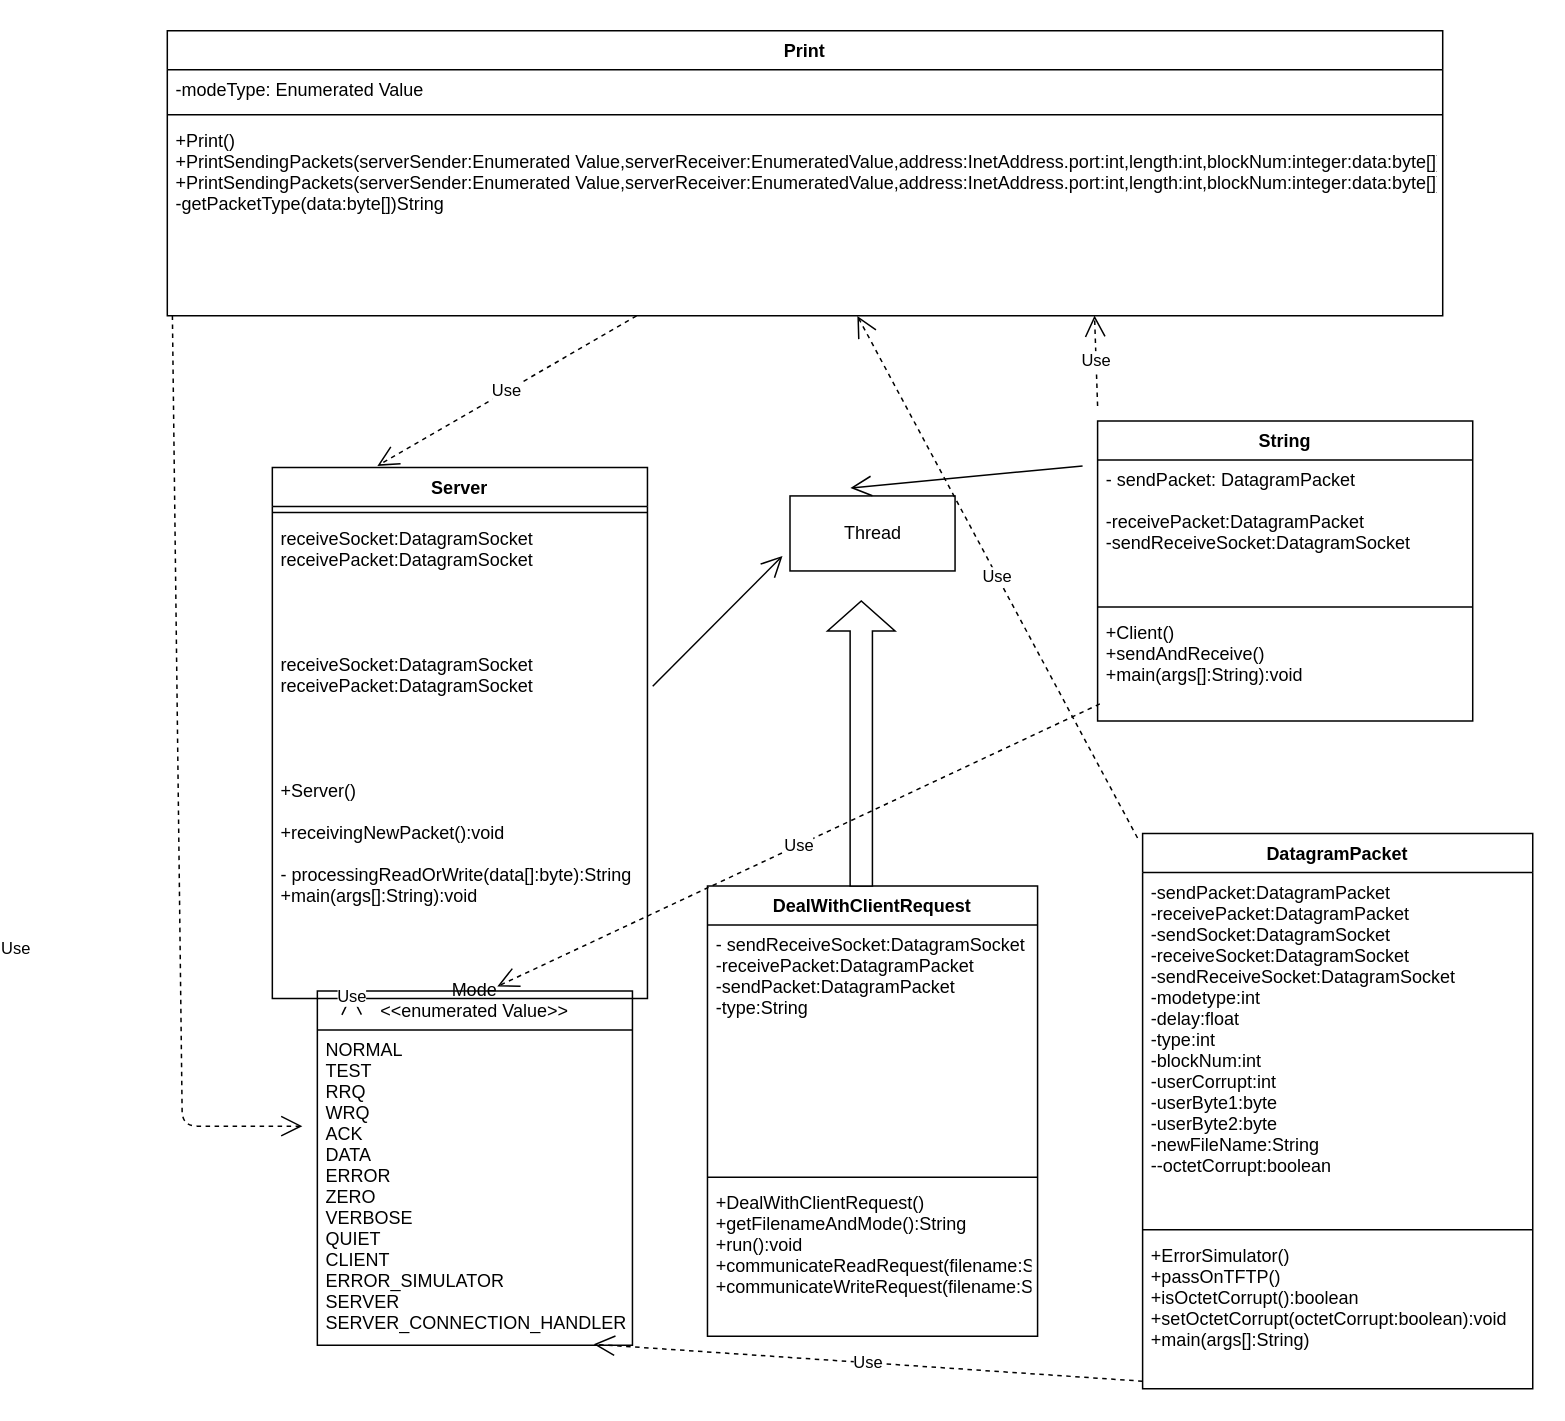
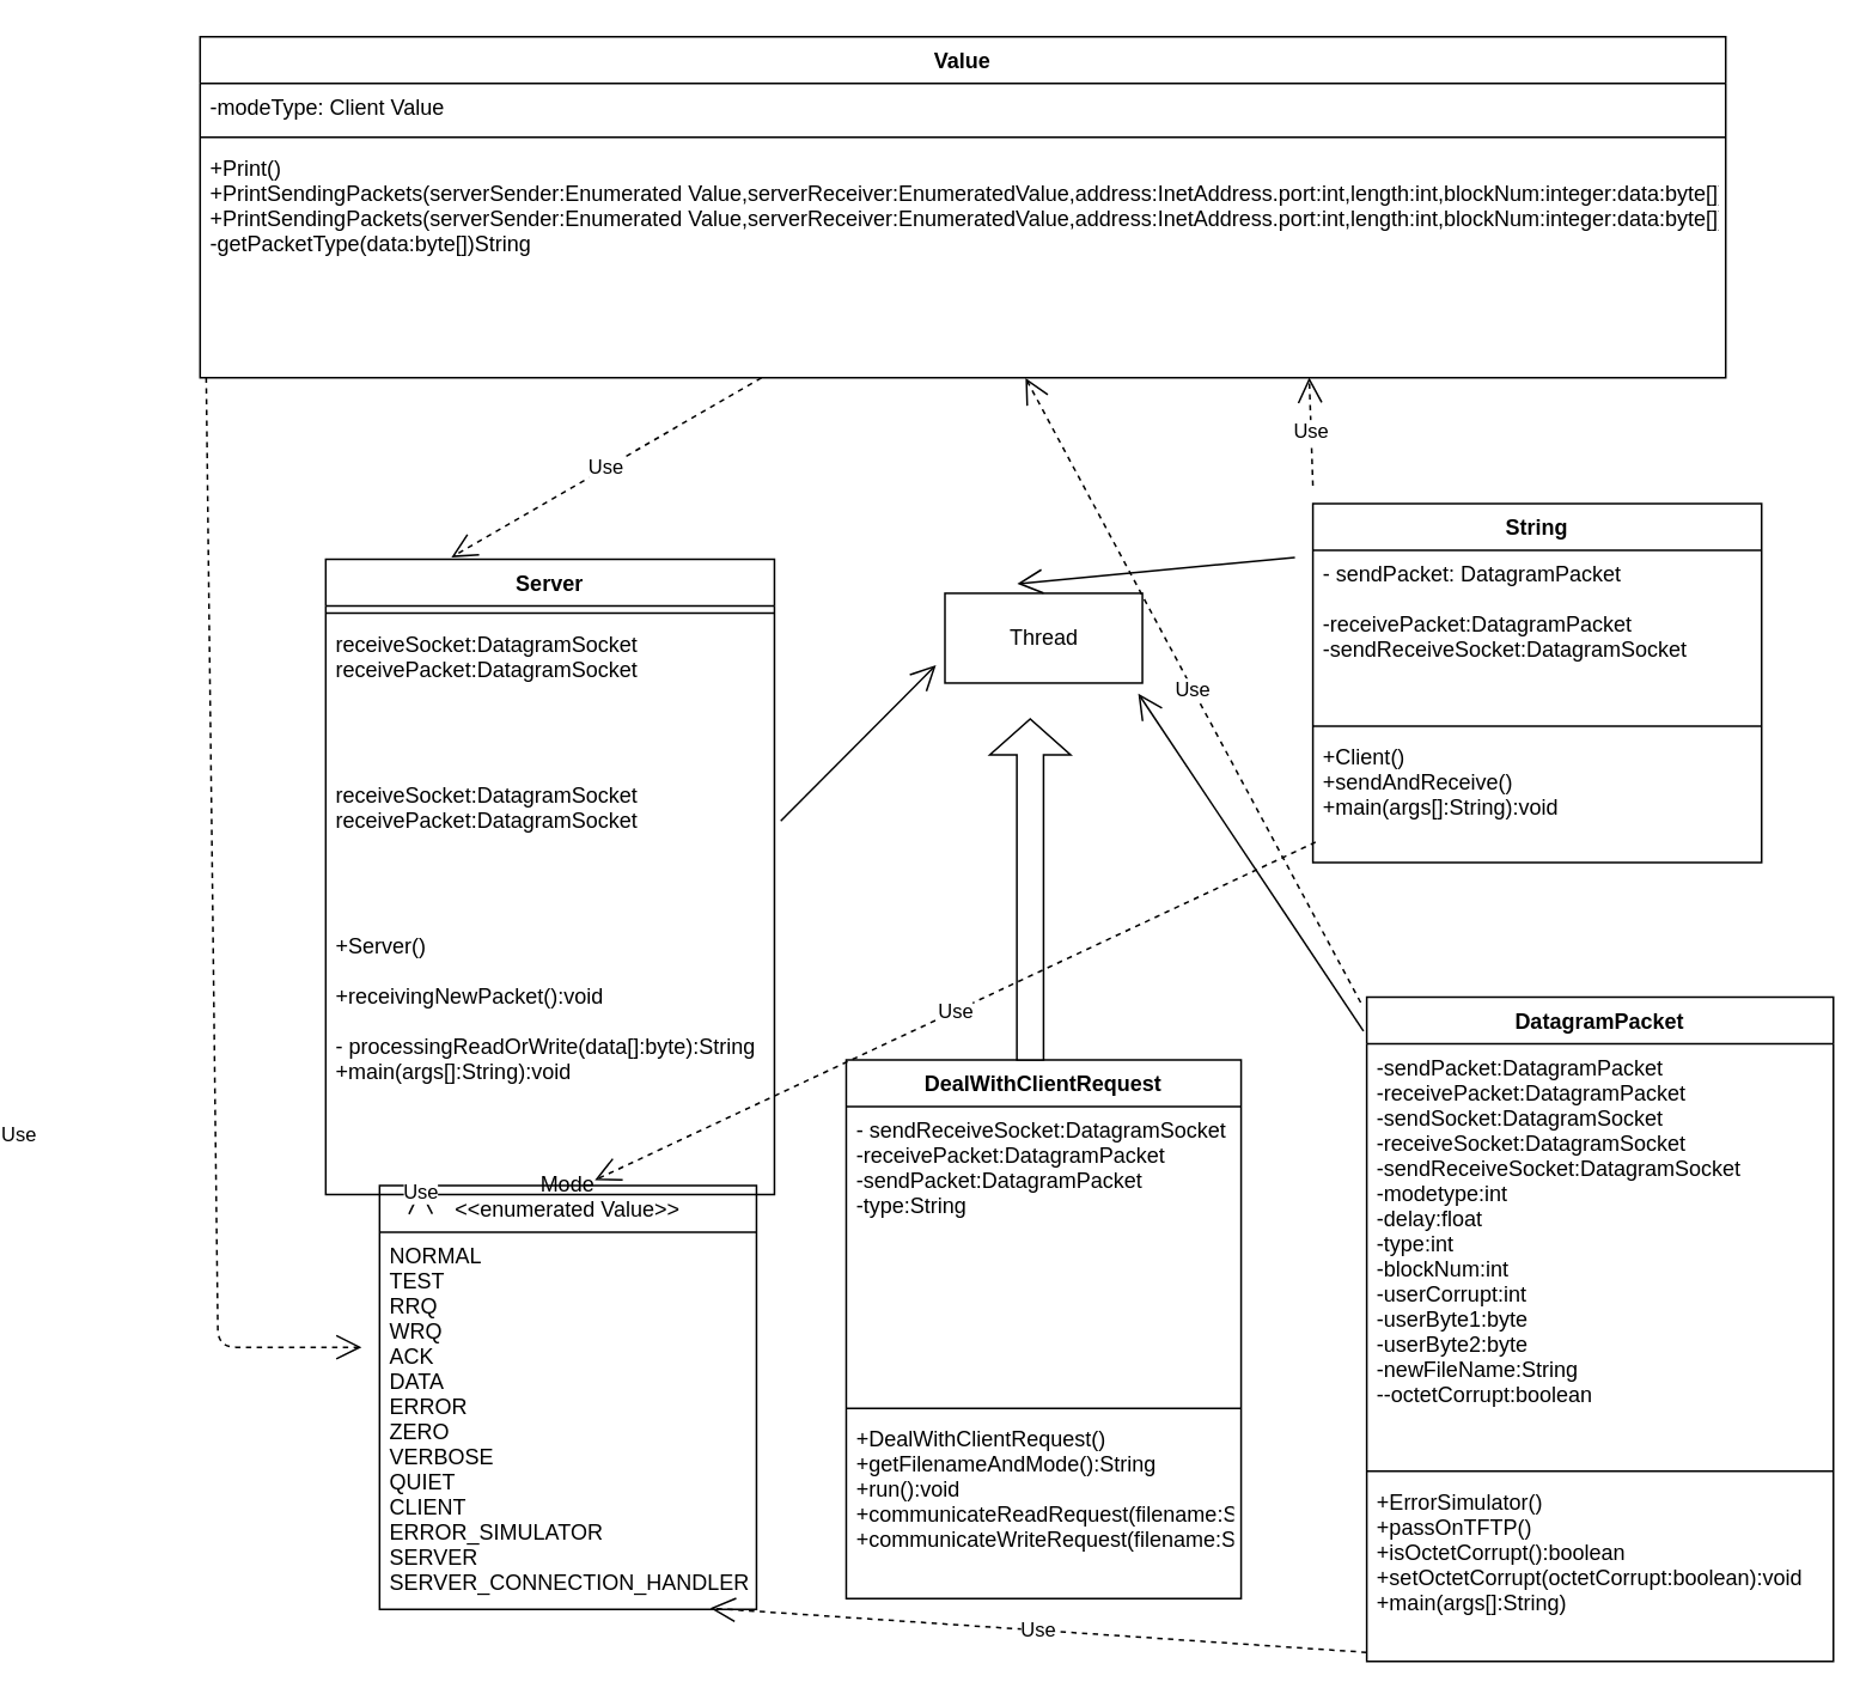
  <mxCell id="0" />
  <mxCell id="1" parent="0" />
  <mxCell id="2" value="String&#10;" style="swimlane;fontStyle=1;align=center;verticalAlign=top;childLayout=stackLayout;horizontal=1;startSize=26;horizontalStack=0;resizeParent=1;resizeParentMax=0;resizeLast=0;collapsible=1;marginBottom=0;" vertex="1" parent="1"><mxGeometry x="640" y="280" width="250" height="200" as="geometry" /></mxCell>
  <mxCell id="3" value="- sendPacket: DatagramPacket&#10;&#10;-receivePacket:DatagramPacket&#10;-sendReceiveSocket:DatagramSocket&#10;&#10;" style="text;strokeColor=none;fillColor=none;align=left;verticalAlign=top;spacingLeft=4;spacingRight=4;overflow=hidden;rotatable=0;points=[[0,0.5],[1,0.5]];portConstraint=eastwest;" vertex="1" parent="2"><mxGeometry y="26" width="250" height="94" as="geometry" /></mxCell>
  <mxCell id="4" value="" style="line;strokeWidth=1;fillColor=none;align=left;verticalAlign=middle;spacingTop=-1;spacingLeft=3;spacingRight=3;rotatable=0;labelPosition=right;points=[];portConstraint=eastwest;" vertex="1" parent="2"><mxGeometry y="120" width="250" height="8" as="geometry" /></mxCell>
  <mxCell id="5" value="+Client()&#10;+sendAndReceive()&#10;+main(args[]:String):void&#10;" style="text;strokeColor=none;fillColor=none;align=left;verticalAlign=top;spacingLeft=4;spacingRight=4;overflow=hidden;rotatable=0;points=[[0,0.5],[1,0.5]];portConstraint=eastwest;" vertex="1" parent="2"><mxGeometry y="128" width="250" height="72" as="geometry" /></mxCell>
  <mxCell id="6" value="Server&#10;&#10;&#10;&#10;&#10;" style="swimlane;fontStyle=1;align=center;verticalAlign=top;childLayout=stackLayout;horizontal=1;startSize=26;horizontalStack=0;resizeParent=1;resizeParentMax=0;resizeLast=0;collapsible=1;marginBottom=0;" vertex="1" parent="1"><mxGeometry x="90" y="311" width="250" height="354" as="geometry" /></mxCell>
  <mxCell id="7" value="" style="line;strokeWidth=1;fillColor=none;align=left;verticalAlign=middle;spacingTop=-1;spacingLeft=3;spacingRight=3;rotatable=0;labelPosition=right;points=[];portConstraint=eastwest;" vertex="1" parent="6"><mxGeometry y="26" width="250" height="8" as="geometry" /></mxCell>
  <mxCell id="8" value="" style="endArrow=open;endFill=1;endSize=12;html=1;exitX=1.014;exitY=0.332;exitDx=0;exitDy=0;exitPerimeter=0;" edge="1" parent="6" source="10"><mxGeometry width="160" relative="1" as="geometry"><mxPoint x="220" y="59" as="sourcePoint" /><mxPoint x="340" y="59" as="targetPoint" /></mxGeometry></mxCell>
  <mxCell id="9" value="receiveSocket:DatagramSocket&#10;receivePacket:DatagramSocket&#10;" style="text;strokeColor=none;fillColor=none;align=left;verticalAlign=top;spacingLeft=4;spacingRight=4;overflow=hidden;rotatable=0;points=[[0,0.5],[1,0.5]];portConstraint=eastwest;" vertex="1" parent="6"><mxGeometry y="34" width="250" height="84" as="geometry" /></mxCell>
  <mxCell id="10" value="receiveSocket:DatagramSocket&#10;receivePacket:DatagramSocket&#10;" style="text;strokeColor=none;fillColor=none;align=left;verticalAlign=top;spacingLeft=4;spacingRight=4;overflow=hidden;rotatable=0;points=[[0,0.5],[1,0.5]];portConstraint=eastwest;" vertex="1" parent="6"><mxGeometry y="118" width="250" height="84" as="geometry" /></mxCell>
  <mxCell id="11" value="+Server()&#10;&#10;+receivingNewPacket():void&#10;&#10;- processingReadOrWrite(data[]:byte):String&#10;+main(args[]:String):void&#10;&#10;" style="text;strokeColor=none;fillColor=none;align=left;verticalAlign=top;spacingLeft=4;spacingRight=4;overflow=hidden;rotatable=0;points=[[0,0.5],[1,0.5]];portConstraint=eastwest;" vertex="1" parent="6"><mxGeometry y="202" width="250" height="152" as="geometry" /></mxCell>
  <mxCell id="12" value="DealWithClientRequest" style="swimlane;fontStyle=1;align=center;verticalAlign=top;childLayout=stackLayout;horizontal=1;startSize=26;horizontalStack=0;resizeParent=1;resizeParentMax=0;resizeLast=0;collapsible=1;marginBottom=0;" vertex="1" parent="1"><mxGeometry x="380" y="590" width="220" height="300" as="geometry" /></mxCell>
  <mxCell id="13" value="- sendReceiveSocket:DatagramSocket&#10;-receivePacket:DatagramPacket&#10;-sendPacket:DatagramPacket&#10;-type:String&#10;" style="text;strokeColor=none;fillColor=none;align=left;verticalAlign=top;spacingLeft=4;spacingRight=4;overflow=hidden;rotatable=0;points=[[0,0.5],[1,0.5]];portConstraint=eastwest;" vertex="1" parent="12"><mxGeometry y="26" width="220" height="164" as="geometry" /></mxCell>
  <mxCell id="14" value="" style="line;strokeWidth=1;fillColor=none;align=left;verticalAlign=middle;spacingTop=-1;spacingLeft=3;spacingRight=3;rotatable=0;labelPosition=right;points=[];portConstraint=eastwest;" vertex="1" parent="12"><mxGeometry y="190" width="220" height="8" as="geometry" /></mxCell>
  <mxCell id="15" value="+DealWithClientRequest()&#10;+getFilenameAndMode():String&#10;+run():void&#10;+communicateReadRequest(filename:String):void&#10;+communicateWriteRequest(filename:String):void&#10;&#10;" style="text;strokeColor=none;fillColor=none;align=left;verticalAlign=top;spacingLeft=4;spacingRight=4;overflow=hidden;rotatable=0;points=[[0,0.5],[1,0.5]];portConstraint=eastwest;" vertex="1" parent="12"><mxGeometry y="198" width="220" height="102" as="geometry" /></mxCell>
  <mxCell id="16" value="Thread" style="html=1;" vertex="1" parent="1"><mxGeometry x="435" y="330" width="110" height="50" as="geometry" /></mxCell>
  <mxCell id="17" value="DatagramPacket" style="swimlane;fontStyle=1;align=center;verticalAlign=top;childLayout=stackLayout;horizontal=1;startSize=26;horizontalStack=0;resizeParent=1;resizeParentMax=0;resizeLast=0;collapsible=1;marginBottom=0;" vertex="1" parent="1"><mxGeometry x="670" y="555" width="260" height="370" as="geometry" /></mxCell>
  <mxCell id="18" value="-sendPacket:DatagramPacket&#10;-receivePacket:DatagramPacket&#10;-sendSocket:DatagramSocket&#10;-receiveSocket:DatagramSocket&#10;-sendReceiveSocket:DatagramSocket&#10;-modetype:int&#10;-delay:float&#10;-type:int&#10;-blockNum:int&#10;-userCorrupt:int&#10;-userByte1:byte&#10;-userByte2:byte&#10;-newFileName:String&#10;--octetCorrupt:boolean&#10;&#10;&#10;&#10;" style="text;strokeColor=none;fillColor=none;align=left;verticalAlign=top;spacingLeft=4;spacingRight=4;overflow=hidden;rotatable=0;points=[[0,0.5],[1,0.5]];portConstraint=eastwest;" vertex="1" parent="17"><mxGeometry y="26" width="260" height="234" as="geometry" /></mxCell>
  <mxCell id="19" value="" style="line;strokeWidth=1;fillColor=none;align=left;verticalAlign=middle;spacingTop=-1;spacingLeft=3;spacingRight=3;rotatable=0;labelPosition=right;points=[];portConstraint=eastwest;" vertex="1" parent="17"><mxGeometry y="260" width="260" height="8" as="geometry" /></mxCell>
  <mxCell id="20" value="+ErrorSimulator()&#10;+passOnTFTP()&#10;+isOctetCorrupt():boolean&#10;+setOctetCorrupt(octetCorrupt:boolean):void&#10;+main(args[]:String)&#10;&#10;" style="text;strokeColor=none;fillColor=none;align=left;verticalAlign=top;spacingLeft=4;spacingRight=4;overflow=hidden;rotatable=0;points=[[0,0.5],[1,0.5]];portConstraint=eastwest;" vertex="1" parent="17"><mxGeometry y="268" width="260" height="102" as="geometry" /></mxCell>
  <mxCell id="21" value="Mode&#10;&lt;&lt;enumerated Value&gt;&gt;&#10;" style="swimlane;fontStyle=0;childLayout=stackLayout;horizontal=1;startSize=26;fillColor=none;horizontalStack=0;resizeParent=1;resizeParentMax=0;resizeLast=0;collapsible=1;marginBottom=0;" vertex="1" parent="1"><mxGeometry x="120" y="660" width="210" height="236" as="geometry" /></mxCell>
  <mxCell id="22" value="NORMAL&#10;TEST&#10;RRQ&#10;WRQ&#10;ACK&#10;DATA&#10;ERROR&#10;ZERO&#10;VERBOSE&#10;QUIET&#10;CLIENT&#10;ERROR_SIMULATOR&#10;SERVER&#10;SERVER_CONNECTION_HANDLER&#10;" style="text;strokeColor=none;fillColor=none;align=left;verticalAlign=top;spacingLeft=4;spacingRight=4;overflow=hidden;rotatable=0;points=[[0,0.5],[1,0.5]];portConstraint=eastwest;" vertex="1" parent="21"><mxGeometry y="26" width="210" height="210" as="geometry" /></mxCell>
- <mxCell id="23" value="Print" style="swimlane;fontStyle=1;align=center;verticalAlign=top;childLayout=stackLayout;horizontal=1;startSize=26;horizontalStack=0;resizeParent=1;resizeParentMax=0;resizeLast=0;collapsible=1;marginBottom=0;" vertex="1" parent="1"><mxGeometry x="20" y="20" width="850" height="190" as="geometry" /></mxCell>
- <mxCell id="24" value="-modeType: Enumerated Value" style="text;strokeColor=none;fillColor=none;align=left;verticalAlign=top;spacingLeft=4;spacingRight=4;overflow=hidden;rotatable=0;points=[[0,0.5],[1,0.5]];portConstraint=eastwest;" vertex="1" parent="23"><mxGeometry y="26" width="850" height="26" as="geometry" /></mxCell>
+ <mxCell id="23" value="Value" style="swimlane;fontStyle=1;align=center;verticalAlign=top;childLayout=stackLayout;horizontal=1;startSize=26;horizontalStack=0;resizeParent=1;resizeParentMax=0;resizeLast=0;collapsible=1;marginBottom=0;" vertex="1" parent="1"><mxGeometry x="20" y="20" width="850" height="190" as="geometry" /></mxCell>
+ <mxCell id="24" value="-modeType: Client Value" style="text;strokeColor=none;fillColor=none;align=left;verticalAlign=top;spacingLeft=4;spacingRight=4;overflow=hidden;rotatable=0;points=[[0,0.5],[1,0.5]];portConstraint=eastwest;" vertex="1" parent="23"><mxGeometry y="26" width="850" height="26" as="geometry" /></mxCell>
  <mxCell id="25" value="" style="line;strokeWidth=1;fillColor=none;align=left;verticalAlign=middle;spacingTop=-1;spacingLeft=3;spacingRight=3;rotatable=0;labelPosition=right;points=[];portConstraint=eastwest;" vertex="1" parent="23"><mxGeometry y="52" width="850" height="8" as="geometry" /></mxCell>
  <mxCell id="26" value="+Print()&#10;+PrintSendingPackets(serverSender:Enumerated Value,serverReceiver:EnumeratedValue,address:InetAddress.port:int,length:int,blockNum:integer:data:byte[])&#10;+PrintSendingPackets(serverSender:Enumerated Value,serverReceiver:EnumeratedValue,address:InetAddress.port:int,length:int,blockNum:integer:data:byte[])&#10;-getPacketType(data:byte[])String" style="text;strokeColor=none;fillColor=none;align=left;verticalAlign=top;spacingLeft=4;spacingRight=4;overflow=hidden;rotatable=0;points=[[0,0.5],[1,0.5]];portConstraint=eastwest;" vertex="1" parent="23"><mxGeometry y="60" width="850" height="130" as="geometry" /></mxCell>
  <mxCell id="27" value="" style="html=1;shadow=0;dashed=0;align=center;verticalAlign=middle;shape=mxgraph.arrows2.arrow;dy=0.67;dx=20;notch=0;direction=north;" vertex="1" parent="1"><mxGeometry x="460" y="400" width="45" height="190" as="geometry" /></mxCell>
  <mxCell id="28" value="Use" style="endArrow=open;endSize=12;dashed=1;html=1;exitX=0.004;exitY=0.998;exitDx=0;exitDy=0;exitPerimeter=0;" edge="1" parent="1" source="26"><mxGeometry x="0.358" y="-110" width="160" relative="1" as="geometry"><mxPoint x="0" y="260" as="sourcePoint" /><mxPoint x="110" y="750" as="targetPoint" /><Array as="points"><mxPoint x="30" y="750" /></Array><mxPoint as="offset" /></mxGeometry></mxCell>
  <mxCell id="29" value="Use" style="endArrow=open;endSize=12;dashed=1;html=1;entryX=0.571;entryY=-0.013;entryDx=0;entryDy=0;entryPerimeter=0;exitX=0.006;exitY=0.842;exitDx=0;exitDy=0;exitPerimeter=0;" edge="1" parent="1" source="5" target="21"><mxGeometry width="160" relative="1" as="geometry"><mxPoint x="610" y="490" as="sourcePoint" /><mxPoint x="770" y="490" as="targetPoint" /></mxGeometry></mxCell>
  <mxCell id="30" value="Use" style="endArrow=open;endSize=12;dashed=1;html=1;entryX=0.727;entryY=0.998;entryDx=0;entryDy=0;entryPerimeter=0;" edge="1" parent="1" target="26"><mxGeometry width="160" relative="1" as="geometry"><mxPoint x="640" y="270" as="sourcePoint" /><mxPoint x="760" y="250" as="targetPoint" /></mxGeometry></mxCell>
  <mxCell id="31" value="Use" style="endArrow=open;endSize=12;dashed=1;html=1;exitX=-0.013;exitY=0.008;exitDx=0;exitDy=0;exitPerimeter=0;" edge="1" parent="1" source="17" target="26"><mxGeometry width="160" relative="1" as="geometry"><mxPoint x="460" y="279.5" as="sourcePoint" /><mxPoint x="620" y="279.5" as="targetPoint" /></mxGeometry></mxCell>
  <mxCell id="32" value="Use" style="endArrow=open;endSize=12;dashed=1;html=1;entryX=0.877;entryY=0.997;entryDx=0;entryDy=0;entryPerimeter=0;exitX=0;exitY=0.951;exitDx=0;exitDy=0;exitPerimeter=0;" edge="1" parent="1" source="20" target="22"><mxGeometry width="160" relative="1" as="geometry"><mxPoint x="520" y="920" as="sourcePoint" /><mxPoint x="680" y="920" as="targetPoint" /></mxGeometry></mxCell>
  <mxCell id="33" value="Use" style="endArrow=open;endSize=12;dashed=1;html=1;entryX=0.108;entryY=0.007;entryDx=0;entryDy=0;entryPerimeter=0;exitX=0.211;exitY=1.014;exitDx=0;exitDy=0;exitPerimeter=0;" edge="1" parent="1" source="11" target="21"><mxGeometry width="160" relative="1" as="geometry"><mxPoint x="130" y="600" as="sourcePoint" /><mxPoint x="290" y="600" as="targetPoint" /></mxGeometry></mxCell>
  <mxCell id="34" value="Use" style="endArrow=open;endSize=12;dashed=1;html=1;" edge="1" parent="1" source="26"><mxGeometry width="160" relative="1" as="geometry"><mxPoint x="150" y="250" as="sourcePoint" /><mxPoint x="160" y="310" as="targetPoint" /></mxGeometry></mxCell>
  <mxCell id="35" value="" style="endArrow=open;endFill=1;endSize=12;html=1;entryX=0.366;entryY=-0.106;entryDx=0;entryDy=0;entryPerimeter=0;" edge="1" parent="1" target="16"><mxGeometry width="160" relative="1" as="geometry"><mxPoint x="630" y="310" as="sourcePoint" /><mxPoint x="620" y="290" as="targetPoint" /></mxGeometry></mxCell>
+ <mxCell id="36" value="" style="endArrow=open;endFill=1;endSize=12;html=1;entryX=0.979;entryY=1.117;entryDx=0;entryDy=0;entryPerimeter=0;exitX=-0.007;exitY=0.051;exitDx=0;exitDy=0;exitPerimeter=0;" edge="1" parent="1" source="17" target="16"><mxGeometry width="160" relative="1" as="geometry"><mxPoint x="510" y="570" as="sourcePoint" /><mxPoint x="670" y="570" as="targetPoint" /></mxGeometry></mxCell>
